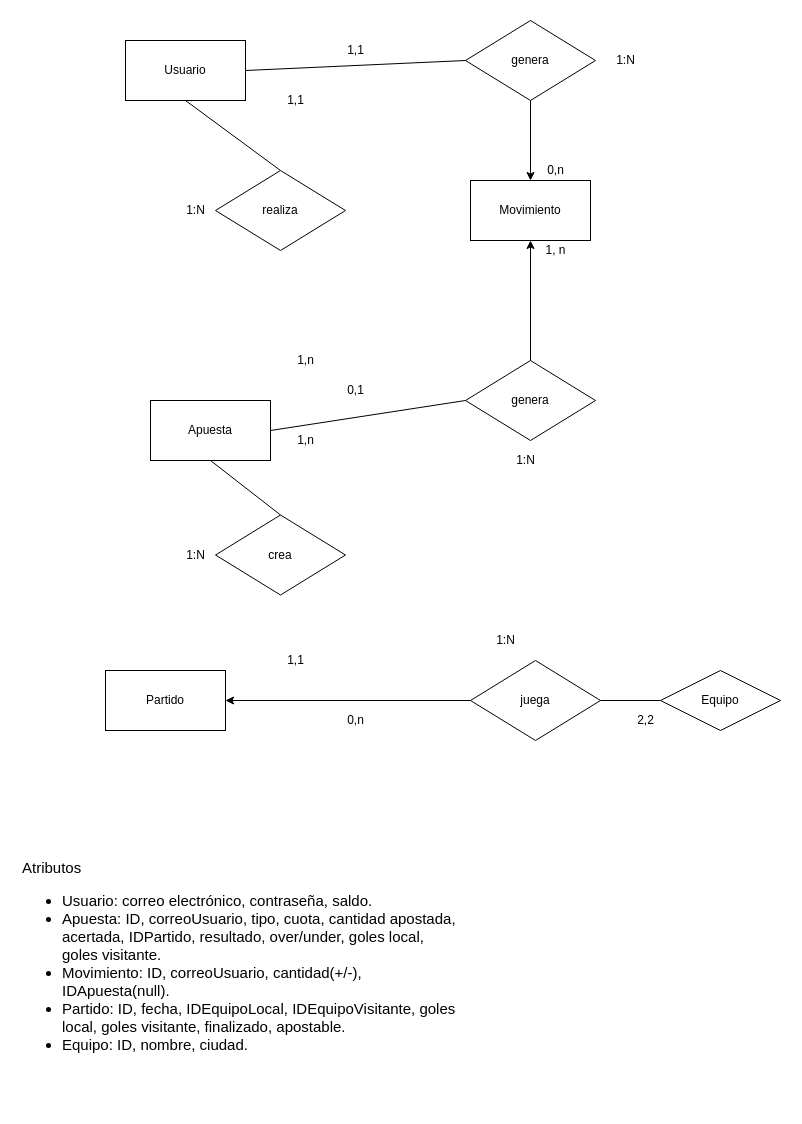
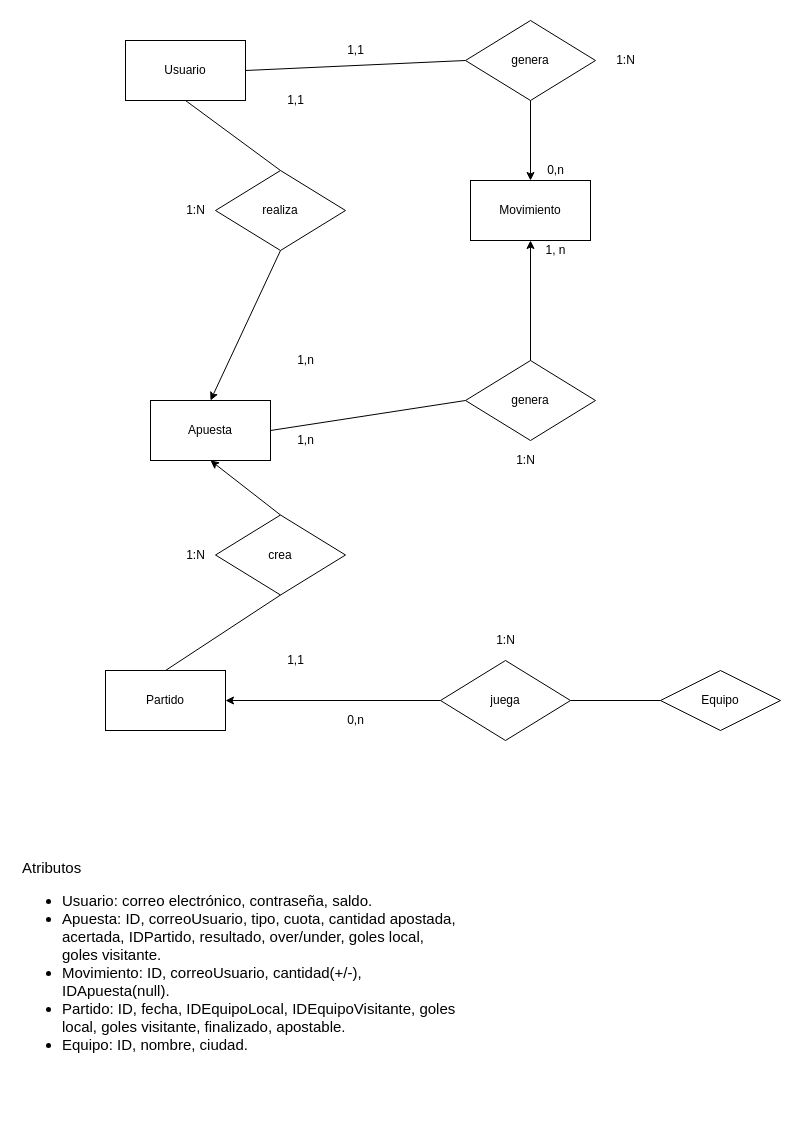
  <mxCell id="0" />
  <mxCell id="1" parent="0" />
  <mxCell id="2" value="Usuario" style="rounded=0;whiteSpace=wrap;html=1;" parent="1" vertex="1"><mxGeometry x="125" y="40" width="120" height="60" as="geometry" /></mxCell>
  <mxCell id="3" value="Apuesta" style="rounded=0;whiteSpace=wrap;html=1;" parent="1" vertex="1"><mxGeometry x="150" y="400" width="120" height="60" as="geometry" /></mxCell>
  <mxCell id="4" value="Equipo" style="rhombus;whiteSpace=wrap;html=1;gradientColor=none;" parent="1" vertex="1"><mxGeometry x="660" y="670" width="120" height="60" as="geometry" /></mxCell>
  <mxCell id="5" value="Partido" style="rounded=0;whiteSpace=wrap;html=1;gradientColor=none;" parent="1" vertex="1"><mxGeometry x="105" y="670" width="120" height="60" as="geometry" /></mxCell>
  <mxCell id="6" value="Movimiento" style="rounded=0;whiteSpace=wrap;html=1;gradientColor=none;" parent="1" vertex="1"><mxGeometry x="470" y="180" width="120" height="60" as="geometry" /></mxCell>
  <mxCell id="7" value="realiza" style="rhombus;whiteSpace=wrap;html=1;gradientColor=none;" parent="1" vertex="1"><mxGeometry x="215" y="170" width="130" height="80" as="geometry" /></mxCell>
  <mxCell id="8" value="genera" style="rhombus;whiteSpace=wrap;html=1;gradientColor=none;" parent="1" vertex="1"><mxGeometry x="465" y="20" width="130" height="80" as="geometry" /></mxCell>
  <mxCell id="9" value="crea" style="rhombus;whiteSpace=wrap;html=1;gradientColor=none;" parent="1" vertex="1"><mxGeometry x="215" y="514.5" width="130" height="80" as="geometry" /></mxCell>
- <mxCell id="10" value="juega" style="rhombus;whiteSpace=wrap;html=1;gradientColor=none;" parent="1" vertex="1"><mxGeometry x="470" y="660" width="130" height="80" as="geometry" /></mxCell>
+ <mxCell id="10" value="juega" style="rhombus;whiteSpace=wrap;html=1;gradientColor=none;" parent="1" vertex="1"><mxGeometry x="440" y="660" width="130" height="80" as="geometry" /></mxCell>
  <mxCell id="11" value="genera" style="rhombus;whiteSpace=wrap;html=1;gradientColor=none;" parent="1" vertex="1"><mxGeometry x="465" y="360" width="130" height="80" as="geometry" /></mxCell>
  <mxCell id="12" value="" style="endArrow=none;html=1;entryX=0.5;entryY=1;entryDx=0;entryDy=0;" parent="1" target="2" edge="1"><mxGeometry width="50" height="50" relative="1" as="geometry"><mxPoint x="280" y="170" as="sourcePoint" /><mxPoint x="280" y="110" as="targetPoint" /></mxGeometry></mxCell>
+ <mxCell id="13" value="" style="endArrow=classic;html=1;exitX=0.5;exitY=1;exitDx=0;exitDy=0;entryX=0.5;entryY=0;entryDx=0;entryDy=0;" parent="1" source="7" target="3" edge="1"><mxGeometry width="50" height="50" relative="1" as="geometry"><mxPoint x="370" y="430" as="sourcePoint" /><mxPoint x="420" y="380" as="targetPoint" /></mxGeometry></mxCell>
  <mxCell id="14" value="1:N" style="text;html=1;align=center;verticalAlign=middle;resizable=0;points=[];autosize=1;" parent="1" vertex="1"><mxGeometry x="180" y="200" width="30" height="20" as="geometry" /></mxCell>
  <mxCell id="15" value="" style="endArrow=none;html=1;exitX=1;exitY=0.5;exitDx=0;exitDy=0;entryX=0;entryY=0.5;entryDx=0;entryDy=0;" parent="1" source="3" target="11" edge="1"><mxGeometry width="50" height="50" relative="1" as="geometry"><mxPoint x="270" y="520" as="sourcePoint" /><mxPoint x="320" y="470" as="targetPoint" /></mxGeometry></mxCell>
  <mxCell id="16" value="" style="endArrow=classic;html=1;exitX=0.5;exitY=0;exitDx=0;exitDy=0;entryX=0.5;entryY=1;entryDx=0;entryDy=0;" parent="1" source="11" target="6" edge="1"><mxGeometry width="50" height="50" relative="1" as="geometry"><mxPoint x="540" y="340" as="sourcePoint" /><mxPoint x="590" y="290" as="targetPoint" /></mxGeometry></mxCell>
  <mxCell id="17" value="" style="endArrow=none;html=1;entryX=1;entryY=0.5;entryDx=0;entryDy=0;exitX=0;exitY=0.5;exitDx=0;exitDy=0;" parent="1" source="8" target="2" edge="1"><mxGeometry width="50" height="50" relative="1" as="geometry"><mxPoint x="390" y="310" as="sourcePoint" /><mxPoint x="440" y="260" as="targetPoint" /></mxGeometry></mxCell>
  <mxCell id="18" value="" style="endArrow=classic;html=1;exitX=0.5;exitY=1;exitDx=0;exitDy=0;entryX=0.5;entryY=0;entryDx=0;entryDy=0;" parent="1" source="8" target="6" edge="1"><mxGeometry width="50" height="50" relative="1" as="geometry"><mxPoint x="370" y="430" as="sourcePoint" /><mxPoint x="430" y="170" as="targetPoint" /></mxGeometry></mxCell>
- <mxCell id="20" value="" style="endArrow=none;html=1;exitX=0.5;exitY=0;exitDx=0;exitDy=0;entryX=0.5;entryY=1;entryDx=0;entryDy=0;" parent="1" source="9" target="3" edge="1"><mxGeometry width="50" height="50" relative="1" as="geometry"><mxPoint x="370" y="430" as="sourcePoint" /><mxPoint x="420" y="380" as="targetPoint" /></mxGeometry></mxCell>
+ <mxCell id="19" value="" style="endArrow=none;html=1;entryX=0.5;entryY=0;entryDx=0;entryDy=0;exitX=0.5;exitY=1;exitDx=0;exitDy=0;" parent="1" source="9" target="5" edge="1"><mxGeometry width="50" height="50" relative="1" as="geometry"><mxPoint x="160" y="680" as="sourcePoint" /><mxPoint x="210" y="630" as="targetPoint" /></mxGeometry></mxCell>
+ <mxCell id="20" value="" style="endArrow=classic;html=1;exitX=0.5;exitY=0;exitDx=0;exitDy=0;entryX=0.5;entryY=1;entryDx=0;entryDy=0;" parent="1" source="9" target="3" edge="1"><mxGeometry width="50" height="50" relative="1" as="geometry"><mxPoint x="370" y="430" as="sourcePoint" /><mxPoint x="420" y="380" as="targetPoint" /></mxGeometry></mxCell>
  <mxCell id="21" value="" style="endArrow=classic;html=1;exitX=0;exitY=0.5;exitDx=0;exitDy=0;entryX=1;entryY=0.5;entryDx=0;entryDy=0;" parent="1" source="10" target="5" edge="1"><mxGeometry width="50" height="50" relative="1" as="geometry"><mxPoint x="370" y="430" as="sourcePoint" /><mxPoint x="420" y="380" as="targetPoint" /></mxGeometry></mxCell>
  <mxCell id="22" value="" style="endArrow=none;html=1;exitX=1;exitY=0.5;exitDx=0;exitDy=0;entryX=0;entryY=0.5;entryDx=0;entryDy=0;" parent="1" source="10" target="4" edge="1"><mxGeometry width="50" height="50" relative="1" as="geometry"><mxPoint x="370" y="430" as="sourcePoint" /><mxPoint x="420" y="380" as="targetPoint" /></mxGeometry></mxCell>
  <mxCell id="23" value="1:N" style="text;html=1;align=center;verticalAlign=middle;resizable=0;points=[];autosize=1;" parent="1" vertex="1"><mxGeometry x="610" y="50" width="30" height="20" as="geometry" /></mxCell>
  <mxCell id="24" value="1:N" style="text;html=1;align=center;verticalAlign=middle;resizable=0;points=[];autosize=1;" parent="1" vertex="1"><mxGeometry x="510" y="450" width="30" height="20" as="geometry" /></mxCell>
  <mxCell id="25" value="1:N" style="text;html=1;align=center;verticalAlign=middle;resizable=0;points=[];autosize=1;" parent="1" vertex="1"><mxGeometry x="490" y="630" width="30" height="20" as="geometry" /></mxCell>
  <mxCell id="26" value="1:N" style="text;html=1;align=center;verticalAlign=middle;resizable=0;points=[];autosize=1;" parent="1" vertex="1"><mxGeometry x="180" y="544.5" width="30" height="20" as="geometry" /></mxCell>
  <mxCell id="27" value="1,1" style="text;html=1;align=center;verticalAlign=middle;resizable=0;points=[];autosize=1;" parent="1" vertex="1"><mxGeometry x="340" y="40" width="30" height="20" as="geometry" /></mxCell>
  <mxCell id="28" value="0,n" style="text;html=1;align=center;verticalAlign=middle;resizable=0;points=[];autosize=1;" parent="1" vertex="1"><mxGeometry x="540" y="160" width="30" height="20" as="geometry" /></mxCell>
- <mxCell id="29" value="&lt;font style=&quot;vertical-align: inherit&quot;&gt;&lt;font style=&quot;vertical-align: inherit&quot;&gt;0,1&lt;/font&gt;&lt;/font&gt;" style="text;html=1;align=center;verticalAlign=middle;resizable=0;points=[];autosize=1;" parent="1" vertex="1"><mxGeometry x="340" y="380" width="30" height="20" as="geometry" /></mxCell>
  <mxCell id="30" value="&lt;font style=&quot;vertical-align: inherit&quot;&gt;&lt;font style=&quot;vertical-align: inherit&quot;&gt;1, n&lt;/font&gt;&lt;/font&gt;" style="text;html=1;align=center;verticalAlign=middle;resizable=0;points=[];autosize=1;" parent="1" vertex="1"><mxGeometry x="535" y="240" width="40" height="20" as="geometry" /></mxCell>
  <mxCell id="31" value="1,1" style="text;html=1;align=center;verticalAlign=middle;resizable=0;points=[];autosize=1;" parent="1" vertex="1"><mxGeometry x="280" y="90" width="30" height="20" as="geometry" /></mxCell>
  <mxCell id="32" value="1,n" style="text;html=1;align=center;verticalAlign=middle;resizable=0;points=[];autosize=1;" parent="1" vertex="1"><mxGeometry x="290" y="350" width="30" height="20" as="geometry" /></mxCell>
  <mxCell id="33" value="1,1" style="text;html=1;align=center;verticalAlign=middle;resizable=0;points=[];autosize=1;" parent="1" vertex="1"><mxGeometry x="280" y="650" width="30" height="20" as="geometry" /></mxCell>
  <mxCell id="34" value="1,n" style="text;html=1;align=center;verticalAlign=middle;resizable=0;points=[];autosize=1;" parent="1" vertex="1"><mxGeometry x="290" y="430" width="30" height="20" as="geometry" /></mxCell>
  <mxCell id="35" value="0,n" style="text;html=1;align=center;verticalAlign=middle;resizable=0;points=[];autosize=1;" parent="1" vertex="1"><mxGeometry x="340" y="710" width="30" height="20" as="geometry" /></mxCell>
- <mxCell id="36" value="2,2" style="text;html=1;align=center;verticalAlign=middle;resizable=0;points=[];autosize=1;" parent="1" vertex="1"><mxGeometry x="630" y="710" width="30" height="20" as="geometry" /></mxCell>
  <mxCell id="37" value="&lt;div style=&quot;font-size: 15px&quot;&gt;&lt;font style=&quot;vertical-align: inherit ; font-size: 15px&quot;&gt;&lt;font style=&quot;vertical-align: inherit ; font-size: 15px&quot;&gt;Atributos&lt;/font&gt;&lt;/font&gt;&lt;/div&gt;&lt;div style=&quot;font-size: 15px&quot;&gt;&lt;ul&gt;&lt;li&gt;&lt;font style=&quot;vertical-align: inherit ; font-size: 15px&quot;&gt;&lt;font style=&quot;vertical-align: inherit ; font-size: 15px&quot;&gt;Usuario: correo electrónico, contraseña, saldo.&lt;/font&gt;&lt;/font&gt;&lt;/li&gt;&lt;li&gt;Apuesta: ID, correoUsuario, tipo, cuota, cantidad apostada, acertada, IDPartido, resultado, over/under, goles local, goles visitante.&lt;/li&gt;&lt;li&gt;&lt;font style=&quot;vertical-align: inherit ; font-size: 15px&quot;&gt;&lt;font style=&quot;vertical-align: inherit ; font-size: 15px&quot;&gt;Movimiento: ID, correoUsuario, cantidad(+/-), IDApuesta(null).&lt;/font&gt;&lt;/font&gt;&lt;/li&gt;&lt;li&gt;&lt;font style=&quot;vertical-align: inherit ; font-size: 15px&quot;&gt;&lt;font style=&quot;vertical-align: inherit ; font-size: 15px&quot;&gt;Partido: ID, fecha, IDEquipoLocal, IDEquipoVisitante, goles local, goles visitante, finalizado, apostable.&lt;/font&gt;&lt;/font&gt;&lt;/li&gt;&lt;li&gt;&lt;font style=&quot;vertical-align: inherit ; font-size: 15px&quot;&gt;&lt;font style=&quot;vertical-align: inherit ; font-size: 15px&quot;&gt;Equipo: ID, nombre, ciudad.&lt;/font&gt;&lt;/font&gt;&lt;/li&gt;&lt;/ul&gt;&lt;/div&gt;&lt;div style=&quot;font-size: 15px&quot;&gt;&lt;span&gt;&lt;font style=&quot;vertical-align: inherit ; font-size: 15px&quot;&gt;&lt;font style=&quot;vertical-align: inherit ; font-size: 15px&quot;&gt;&lt;br&gt;&lt;/font&gt;&lt;/font&gt;&lt;/span&gt;&lt;/div&gt;&lt;font style=&quot;vertical-align: inherit ; font-size: 15px&quot;&gt;&lt;div&gt;&lt;font style=&quot;font-size: 15px&quot;&gt;&lt;br&gt;&lt;/font&gt;&lt;/div&gt;&lt;font style=&quot;vertical-align: inherit ; font-size: 15px&quot;&gt;&lt;br&gt;&lt;/font&gt;&lt;/font&gt;" style="text;html=1;strokeColor=none;fillColor=none;align=left;verticalAlign=middle;whiteSpace=wrap;rounded=0;" parent="1" vertex="1"><mxGeometry x="20" y="900" width="440" height="180" as="geometry" /></mxCell>
